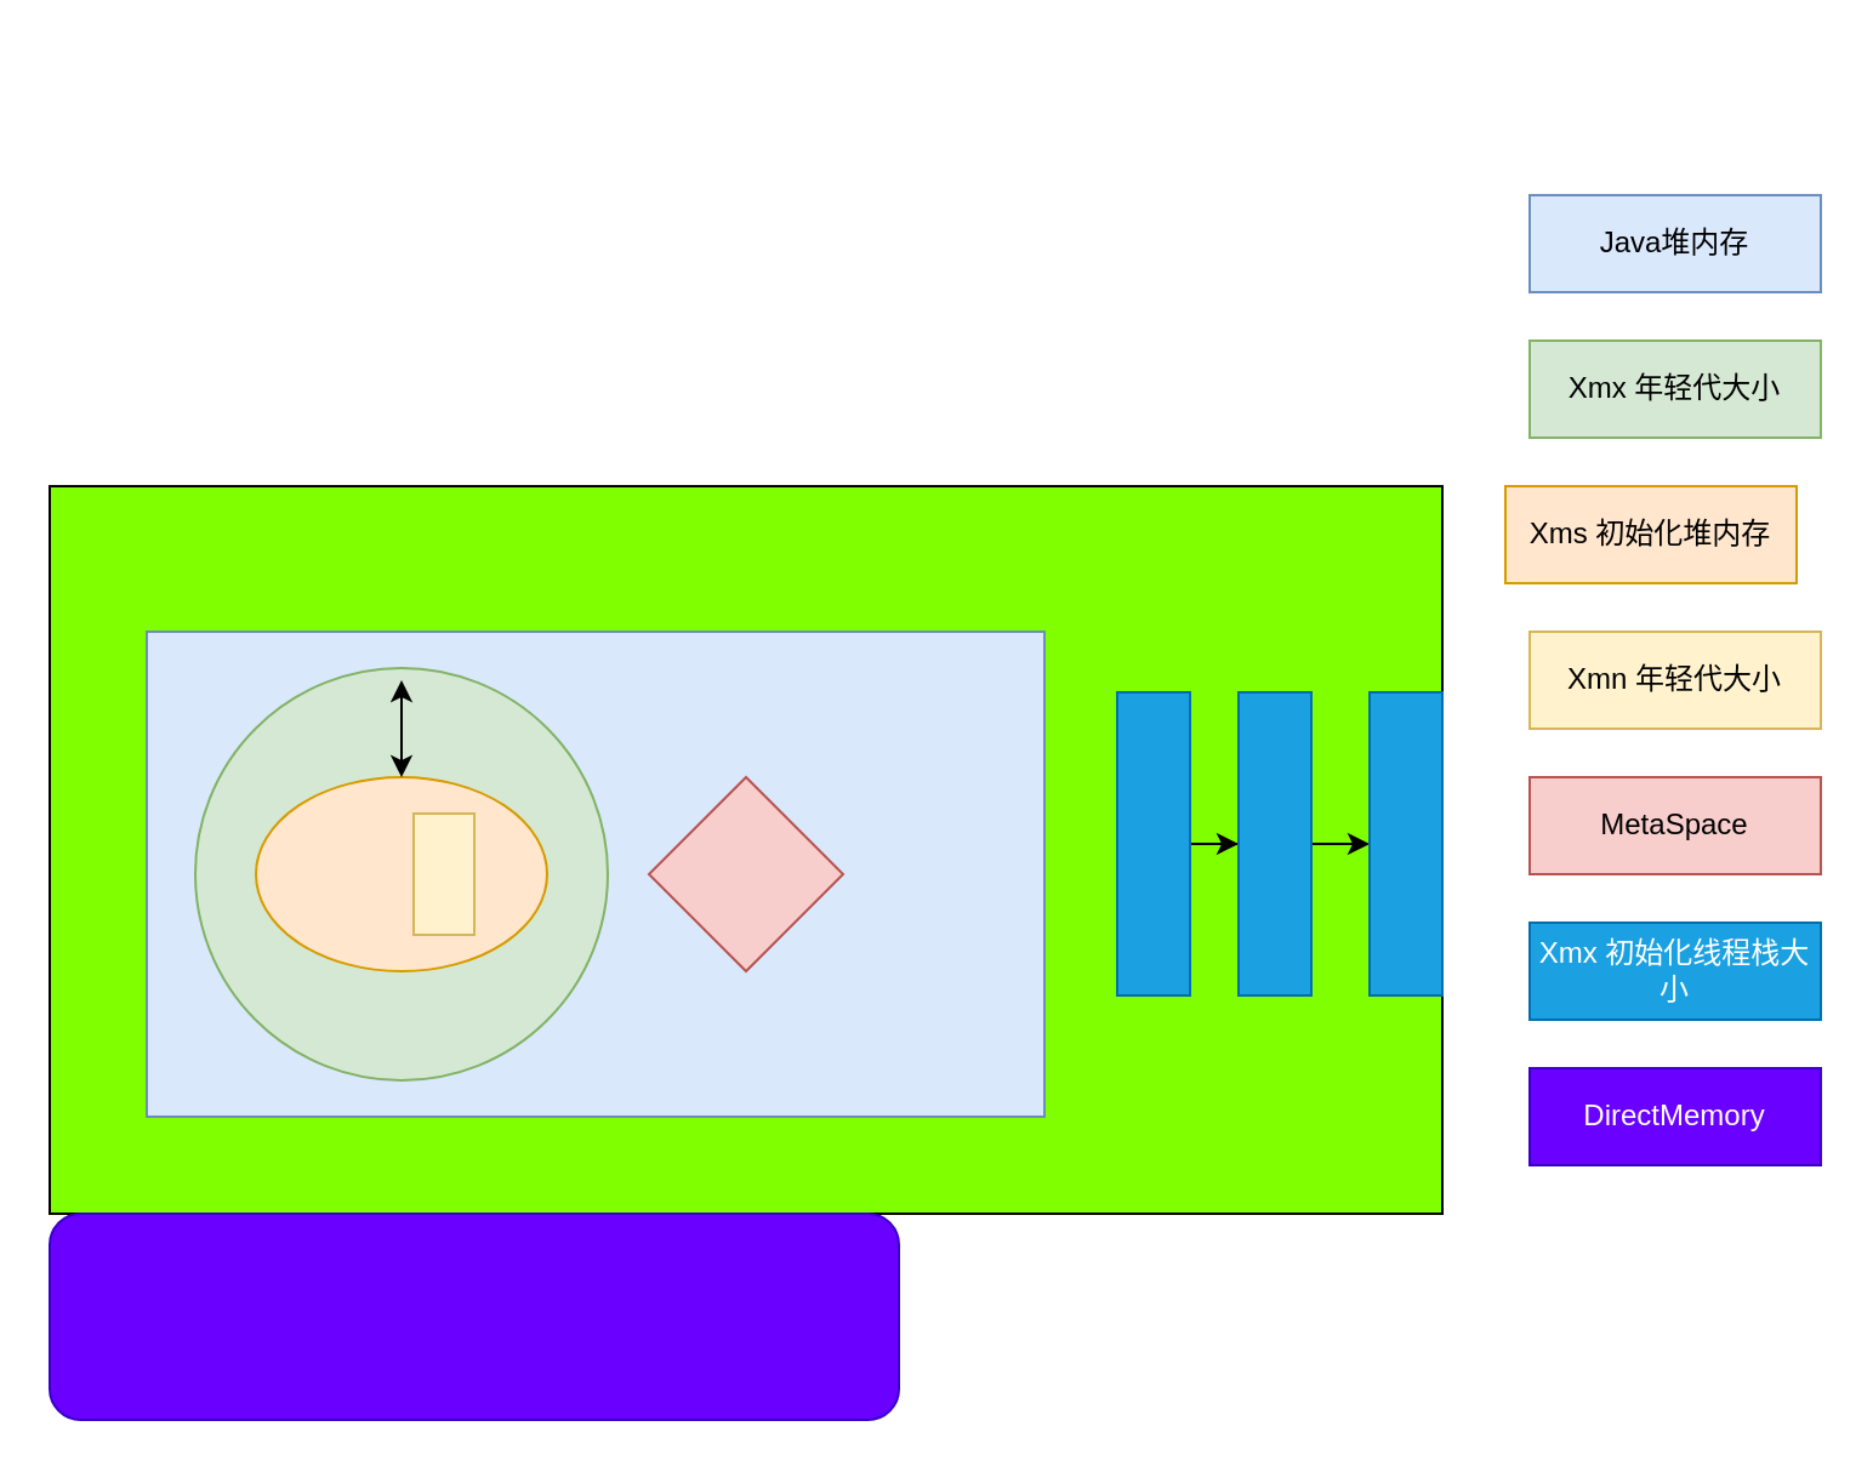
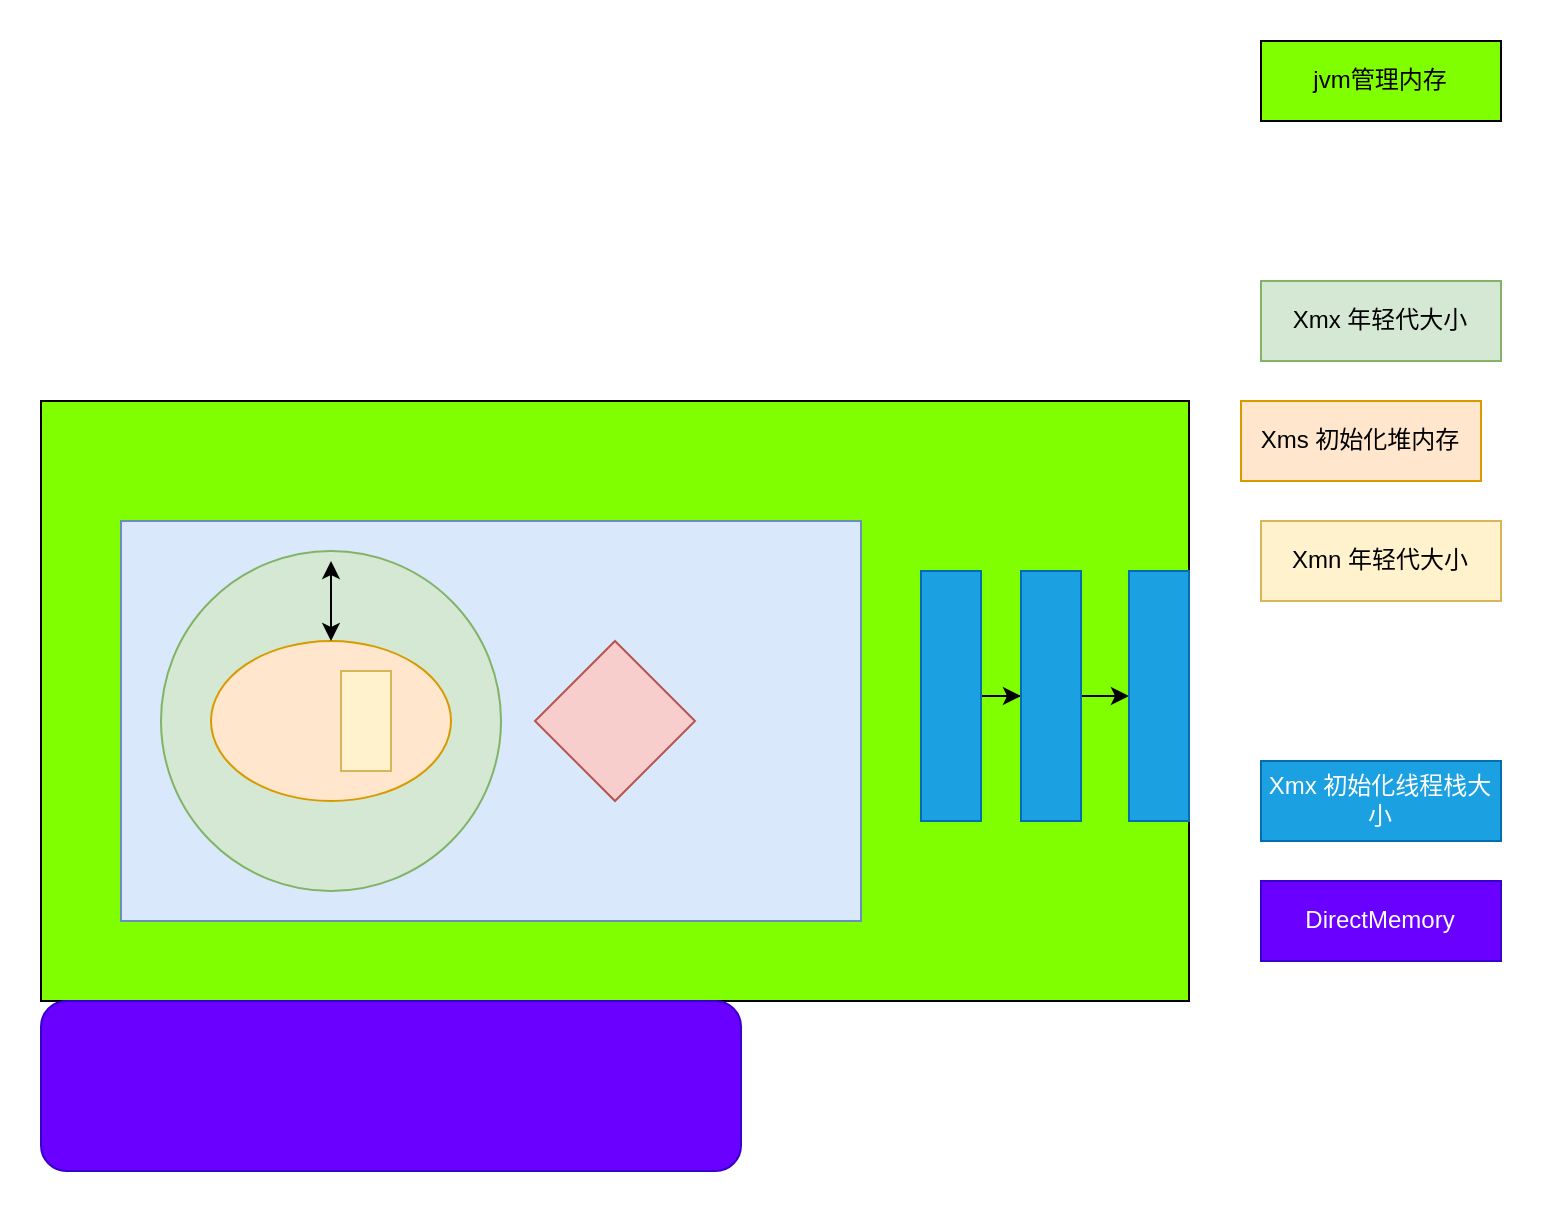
  <mxCell id="0" />
  <mxCell id="1" parent="0" />
  <mxCell id="2" value="" style="rounded=0;whiteSpace=wrap;html=1;fillColor=#80FF00;" vertex="1" parent="1"><mxGeometry x="20" y="200" width="574" height="300" as="geometry" /></mxCell>
  <mxCell id="3" value="" style="rounded=0;whiteSpace=wrap;html=1;fillColor=#dae8fc;strokeColor=#6c8ebf;" vertex="1" parent="1"><mxGeometry x="60" y="260" width="370" height="200" as="geometry" /></mxCell>
  <mxCell id="4" value="" style="ellipse;whiteSpace=wrap;html=1;aspect=fixed;fillColor=#d5e8d4;strokeColor=#82b366;" vertex="1" parent="1"><mxGeometry x="80" y="275" width="170" height="170" as="geometry" /></mxCell>
  <mxCell id="5" value="" style="ellipse;whiteSpace=wrap;html=1;fillColor=#ffe6cc;strokeColor=#d79b00;" vertex="1" parent="1"><mxGeometry x="105" y="320" width="120" height="80" as="geometry" /></mxCell>
  <mxCell id="6" value="" style="rounded=0;whiteSpace=wrap;html=1;fillColor=#fff2cc;direction=south;strokeColor=#d6b656;" vertex="1" parent="1"><mxGeometry x="170" y="335" width="25" height="50" as="geometry" /></mxCell>
  <mxCell id="7" value="" style="rhombus;whiteSpace=wrap;html=1;fillColor=#f8cecc;strokeColor=#b85450;" vertex="1" parent="1"><mxGeometry x="267" y="320" width="80" height="80" as="geometry" /></mxCell>
  <mxCell id="8" value="" style="rounded=1;whiteSpace=wrap;html=1;fillColor=#6a00ff;strokeColor=#3700CC;fontColor=#ffffff;" vertex="1" parent="1"><mxGeometry x="20" y="500" width="350" height="85" as="geometry" /></mxCell>
  <mxCell id="9" value="" style="edgeStyle=orthogonalEdgeStyle;rounded=0;orthogonalLoop=1;jettySize=auto;html=1;" edge="1" parent="1" source="10" target="12"><mxGeometry relative="1" as="geometry" /></mxCell>
  <mxCell id="10" value="" style="rounded=0;whiteSpace=wrap;html=1;fillColor=#1ba1e2;direction=south;strokeColor=#006EAF;fontColor=#ffffff;" vertex="1" parent="1"><mxGeometry x="460" y="285" width="30" height="125" as="geometry" /></mxCell>
  <mxCell id="11" value="" style="edgeStyle=orthogonalEdgeStyle;rounded=0;orthogonalLoop=1;jettySize=auto;html=1;" edge="1" parent="1" source="12" target="13"><mxGeometry relative="1" as="geometry" /></mxCell>
  <mxCell id="12" value="" style="rounded=0;whiteSpace=wrap;html=1;fillColor=#1ba1e2;direction=south;strokeColor=#006EAF;fontColor=#ffffff;" vertex="1" parent="1"><mxGeometry x="510" y="285" width="30" height="125" as="geometry" /></mxCell>
  <mxCell id="13" value="" style="rounded=0;whiteSpace=wrap;html=1;fillColor=#1ba1e2;direction=south;strokeColor=#006EAF;fontColor=#ffffff;" vertex="1" parent="1"><mxGeometry x="564" y="285" width="30" height="125" as="geometry" /></mxCell>
  <mxCell id="14" value="" style="endArrow=classic;startArrow=classic;html=1;" edge="1" parent="1" source="5"><mxGeometry width="50" height="50" relative="1" as="geometry"><mxPoint x="165" y="299.289" as="sourcePoint" /><mxPoint x="165" y="280" as="targetPoint" /><Array as="points"><mxPoint x="165" y="280" /></Array></mxGeometry></mxCell>
- <mxCell id="16" value="Java堆内存" style="rounded=0;whiteSpace=wrap;html=1;fillColor=#dae8fc;strokeColor=#6c8ebf;" vertex="1" parent="1"><mxGeometry x="630" y="80" width="120" height="40" as="geometry" /></mxCell>
+ <mxCell id="15" value="jvm管理内存" style="rounded=0;whiteSpace=wrap;html=1;fillColor=#80FF00;" vertex="1" parent="1"><mxGeometry x="630" y="20" width="120" height="40" as="geometry" /></mxCell>
  <mxCell id="17" value="Xmx 年轻代大小" style="rounded=0;whiteSpace=wrap;html=1;fillColor=#d5e8d4;strokeColor=#82b366;" vertex="1" parent="1"><mxGeometry x="630" y="140" width="120" height="40" as="geometry" /></mxCell>
  <mxCell id="18" value="Xms 初始化堆内存" style="rounded=0;whiteSpace=wrap;html=1;fillColor=#ffe6cc;strokeColor=#d79b00;" vertex="1" parent="1"><mxGeometry x="620" y="200" width="120" height="40" as="geometry" /></mxCell>
  <mxCell id="19" value="Xmn 年轻代大小" style="rounded=0;whiteSpace=wrap;html=1;fillColor=#fff2cc;strokeColor=#d6b656;" vertex="1" parent="1"><mxGeometry x="630" y="260" width="120" height="40" as="geometry" /></mxCell>
- <mxCell id="20" value="MetaSpace" style="rounded=0;whiteSpace=wrap;html=1;fillColor=#f8cecc;strokeColor=#b85450;" vertex="1" parent="1"><mxGeometry x="630" y="320" width="120" height="40" as="geometry" /></mxCell>
  <mxCell id="21" value="Xmx 初始化线程栈大小" style="rounded=0;whiteSpace=wrap;html=1;fillColor=#1ba1e2;strokeColor=#006EAF;fontColor=#ffffff;" vertex="1" parent="1"><mxGeometry x="630" y="380" width="120" height="40" as="geometry" /></mxCell>
  <mxCell id="22" value="DirectMemory" style="rounded=0;whiteSpace=wrap;html=1;fillColor=#6a00ff;strokeColor=#3700CC;fontColor=#ffffff;" vertex="1" parent="1"><mxGeometry x="630" y="440" width="120" height="40" as="geometry" /></mxCell>
